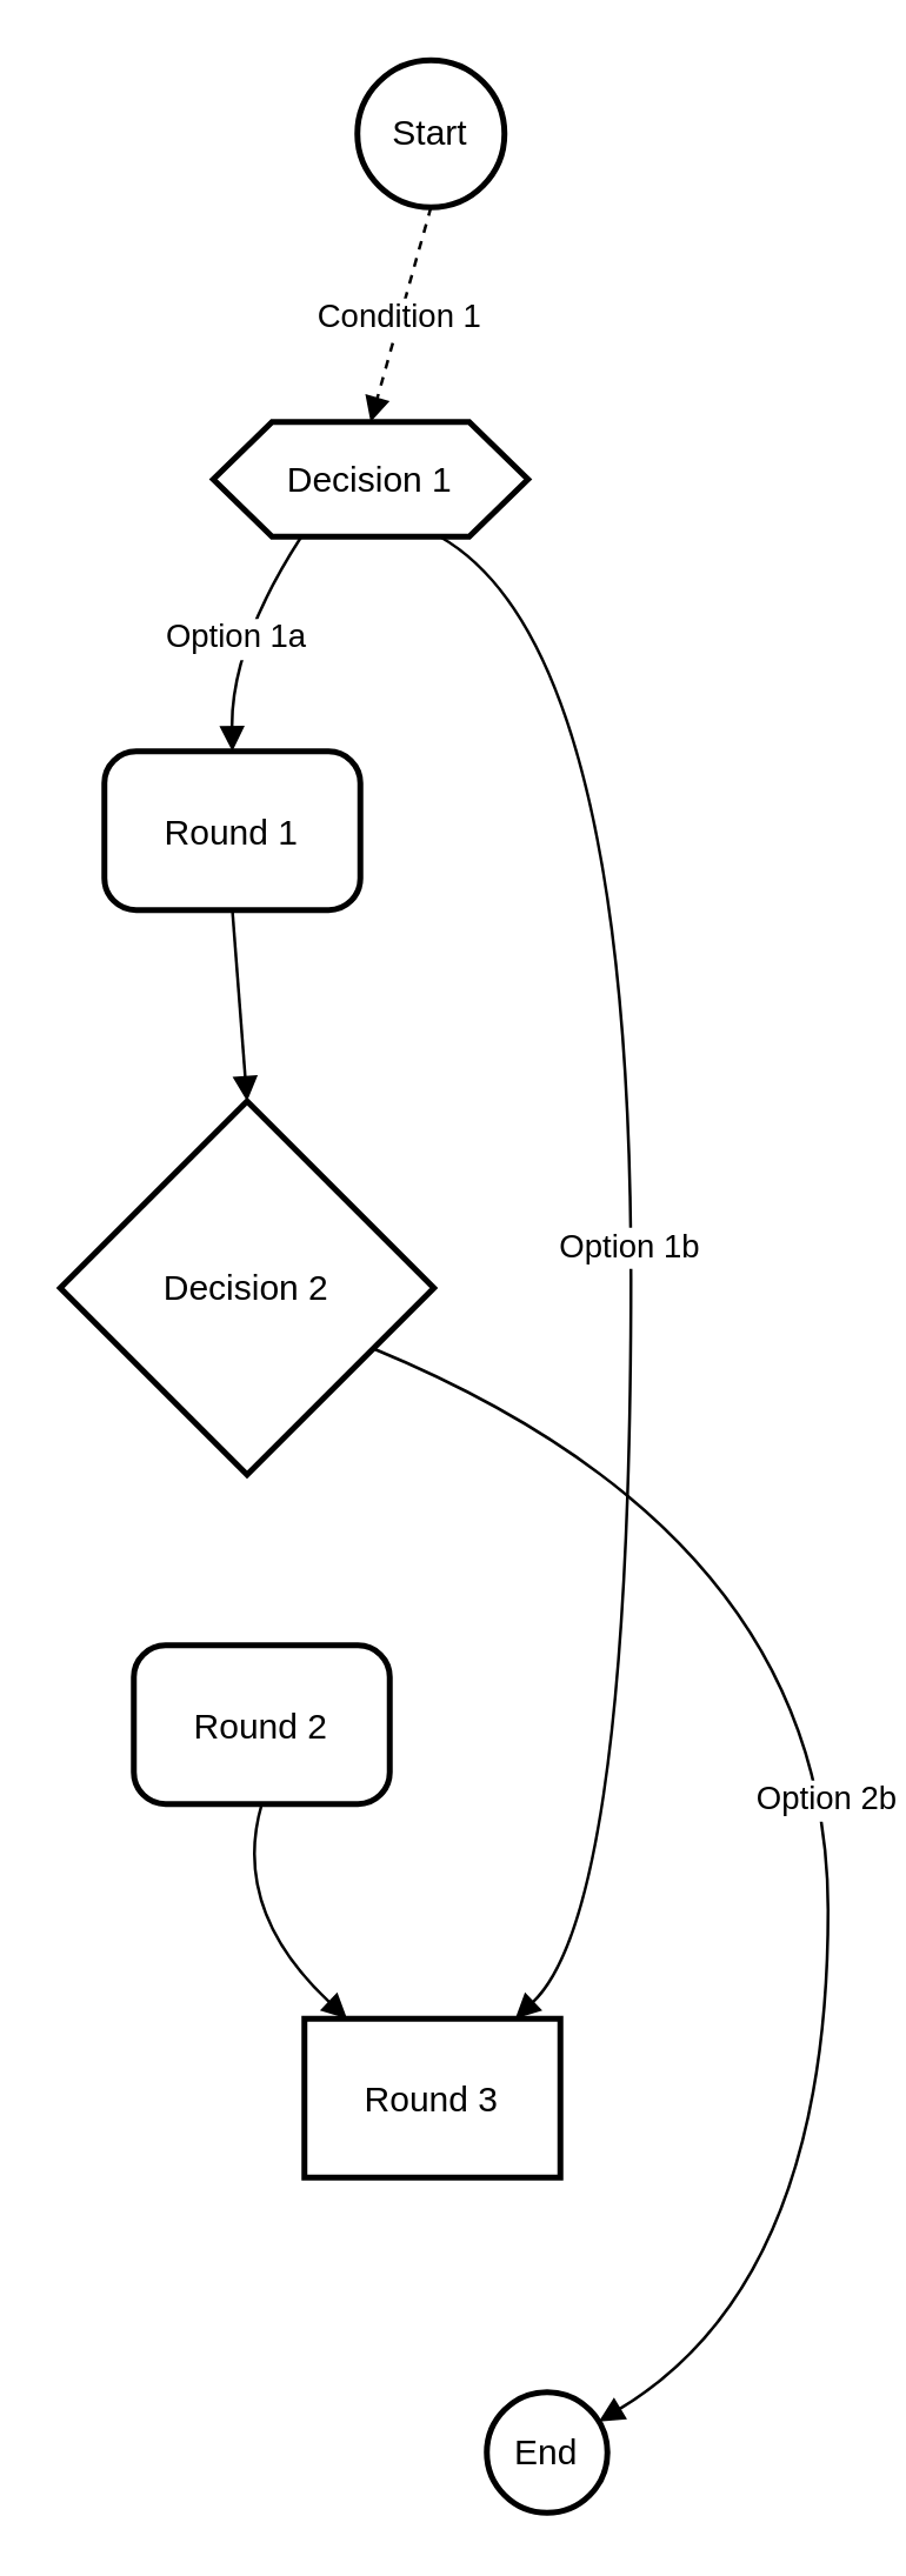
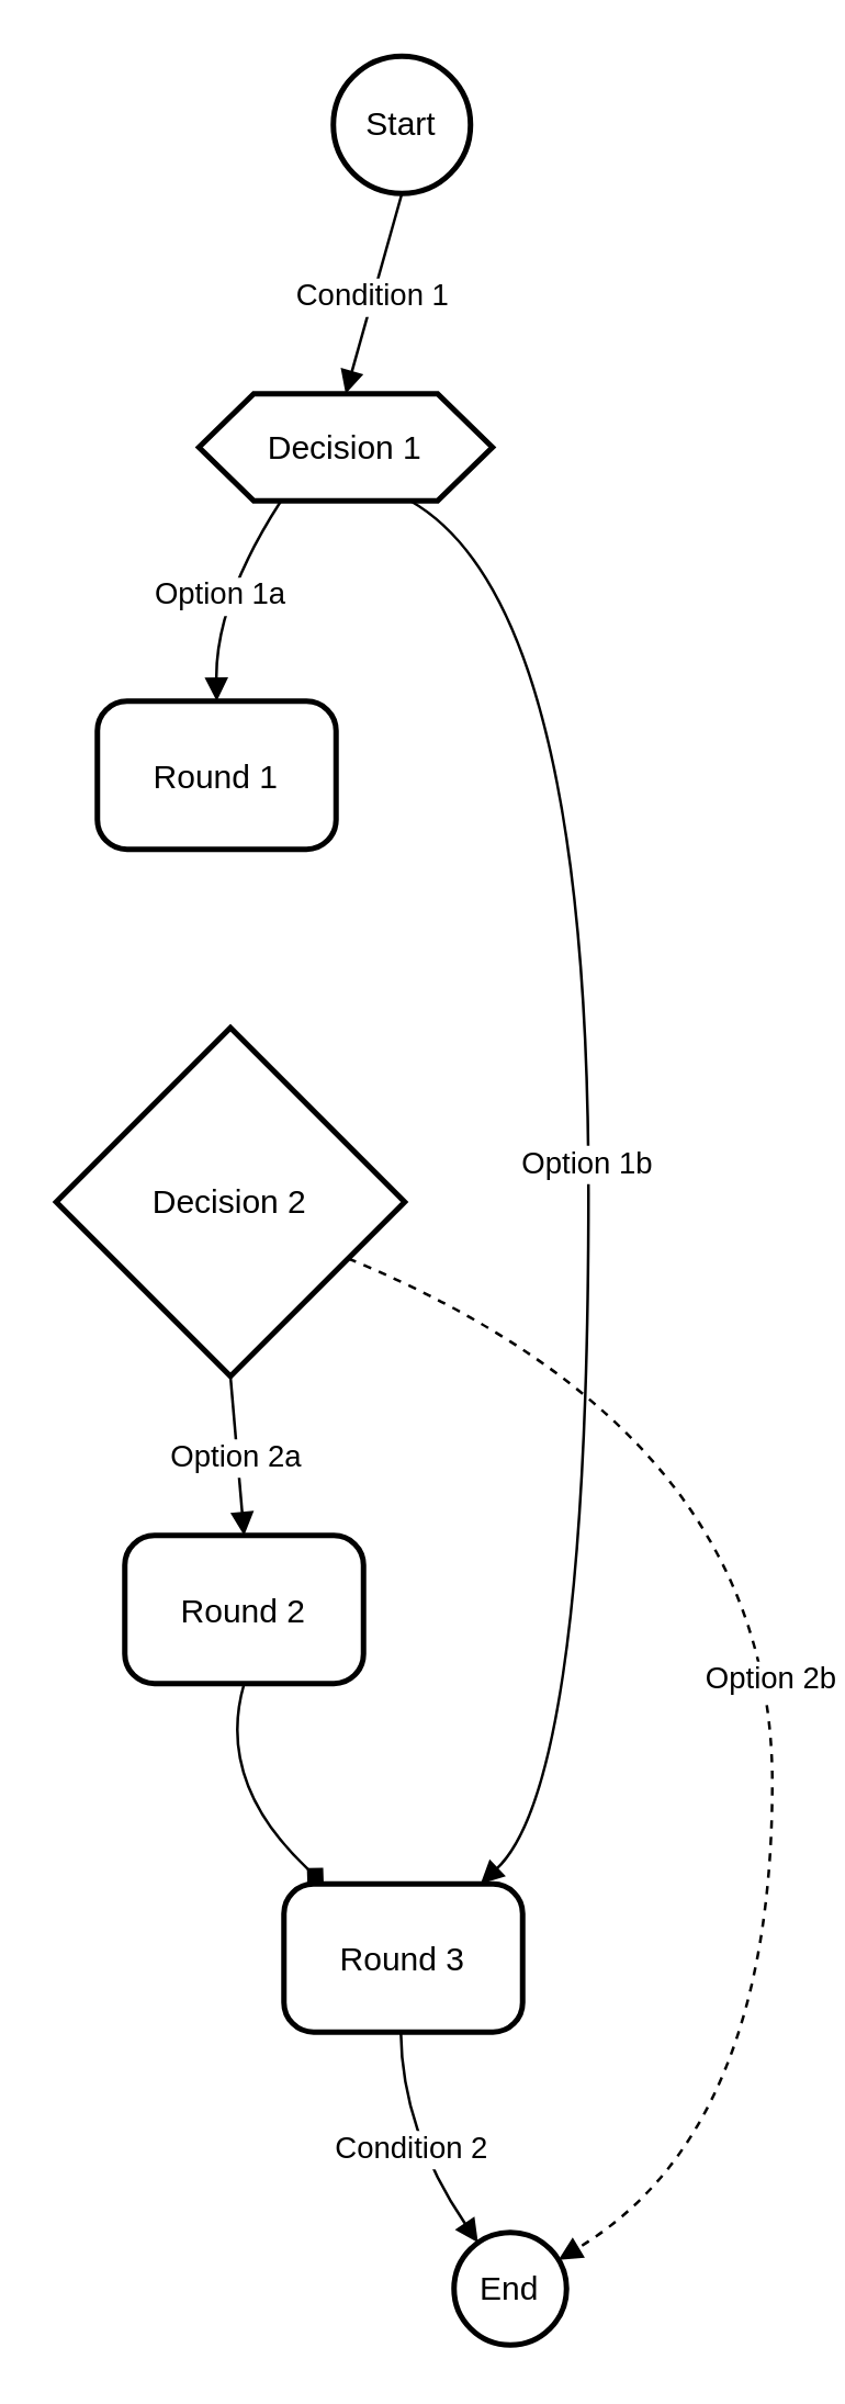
  <mxCell id="0" />
  <mxCell id="1" parent="0" />
  <mxCell id="2" value="Start" style="ellipse;aspect=fixed;strokeWidth=2;whiteSpace=wrap;" vertex="1" parent="1"><mxGeometry x="121" y="20" width="50" height="50" as="geometry" /></mxCell>
  <mxCell id="3" value="Decision 1" style="shape=hexagon;perimeter=hexagonPerimeter2;fixedSize=1;strokeWidth=2;whiteSpace=wrap;" vertex="1" parent="1"><mxGeometry x="72" y="143" width="107" height="39" as="geometry" /></mxCell>
  <mxCell id="4" value="Round 1" style="rounded=1;arcSize=20;strokeWidth=2" vertex="1" parent="1"><mxGeometry x="35" y="255" width="87" height="54" as="geometry" /></mxCell>
  <mxCell id="5" value="Decision 2" style="rhombus;strokeWidth=2;whiteSpace=wrap;" vertex="1" parent="1"><mxGeometry x="20" y="374" width="127" height="127" as="geometry" /></mxCell>
  <mxCell id="6" value="Round 2" style="rounded=1;arcSize=20;strokeWidth=2" vertex="1" parent="1"><mxGeometry x="45" y="559" width="87" height="54" as="geometry" /></mxCell>
- <mxCell id="7" value="Round 3" style="arcSize=20;strokeWidth=2;rounded=0;" vertex="1" parent="1"><mxGeometry x="103" y="686" width="87" height="54" as="geometry" /></mxCell>
+ <mxCell id="7" value="Round 3" style="rounded=1;arcSize=20;strokeWidth=2" vertex="1" parent="1"><mxGeometry x="103" y="686" width="87" height="54" as="geometry" /></mxCell>
  <mxCell id="8" value="End" style="ellipse;aspect=fixed;strokeWidth=2;whiteSpace=wrap;" vertex="1" parent="1"><mxGeometry x="165" y="813" width="41" height="41" as="geometry" /></mxCell>
- <mxCell id="9" value="Condition 1" style="curved=1;startArrow=none;endArrow=block;exitX=0.5;exitY=1;entryX=0.5;entryY=0;dashed=1;" edge="1" parent="1" source="2" target="3"><mxGeometry relative="1" as="geometry"><Array as="points" /></mxGeometry></mxCell>
+ <mxCell id="9" value="Condition 1" style="curved=1;startArrow=none;endArrow=block;exitX=0.5;exitY=1;entryX=0.5;entryY=0;" edge="1" parent="1" source="2" target="3"><mxGeometry relative="1" as="geometry"><Array as="points" /></mxGeometry></mxCell>
  <mxCell id="10" value="Option 1a" style="curved=1;startArrow=none;endArrow=block;exitX=0.28;exitY=1;entryX=0.5;entryY=0;" edge="1" parent="1" source="3" target="4"><mxGeometry relative="1" as="geometry"><Array as="points"><mxPoint x="78" y="219" /></Array></mxGeometry></mxCell>
- <mxCell id="11" value="" style="curved=1;startArrow=none;endArrow=block;exitX=0.5;exitY=1;entryX=0.5;entryY=0;" edge="1" parent="1" source="4" target="5"><mxGeometry relative="1" as="geometry"><Array as="points" /></mxGeometry></mxCell>
- <mxCell id="13" value="" style="curved=1;startArrow=none;endArrow=block;exitX=0.5;exitY=0.99;entryX=0.16;entryY=-0.01;" edge="1" parent="1" source="6" target="7"><mxGeometry relative="1" as="geometry"><Array as="points"><mxPoint x="78" y="649" /></Array></mxGeometry></mxCell>
+ <mxCell id="12" value="Option 2a" style="curved=1;startArrow=none;endArrow=block;exitX=0.5;exitY=1;entryX=0.5;entryY=-0.01;" edge="1" parent="1" source="5" target="6"><mxGeometry relative="1" as="geometry"><Array as="points" /></mxGeometry></mxCell>
+ <mxCell id="13" value="" style="curved=1;startArrow=none;endArrow=diamond;exitX=0.5;exitY=0.99;entryX=0.16;entryY=-0.01;" edge="1" parent="1" source="6" target="7"><mxGeometry relative="1" as="geometry"><Array as="points"><mxPoint x="78" y="649" /></Array></mxGeometry></mxCell>
+ <mxCell id="14" value="Condition 2" style="curved=1;startArrow=none;endArrow=block;exitX=0.49;exitY=0.99;entryX=0.15;entryY=-0.01;" edge="1" parent="1" source="7" target="8"><mxGeometry relative="1" as="geometry"><Array as="points"><mxPoint x="146" y="776" /></Array></mxGeometry></mxCell>
  <mxCell id="15" value="Option 1b" style="curved=1;startArrow=none;endArrow=block;exitX=0.72;exitY=1;entryX=0.83;entryY=-0.01;" edge="1" parent="1" source="3" target="7"><mxGeometry relative="1" as="geometry"><Array as="points"><mxPoint x="214" y="219" /><mxPoint x="214" y="649" /></Array></mxGeometry></mxCell>
- <mxCell id="16" value="Option 2b" style="curved=1;startArrow=none;endArrow=block;exitX=1;exitY=0.74;entryX=1;entryY=0.2;" edge="1" parent="1" source="5" target="8"><mxGeometry relative="1" as="geometry"><Array as="points"><mxPoint x="281" y="522" /><mxPoint x="281" y="776" /></Array></mxGeometry></mxCell>
+ <mxCell id="16" value="Option 2b" style="curved=1;startArrow=none;endArrow=block;exitX=1;exitY=0.74;entryX=1;entryY=0.2;dashed=1;" edge="1" parent="1" source="5" target="8"><mxGeometry relative="1" as="geometry"><Array as="points"><mxPoint x="281" y="522" /><mxPoint x="281" y="776" /></Array></mxGeometry></mxCell>
